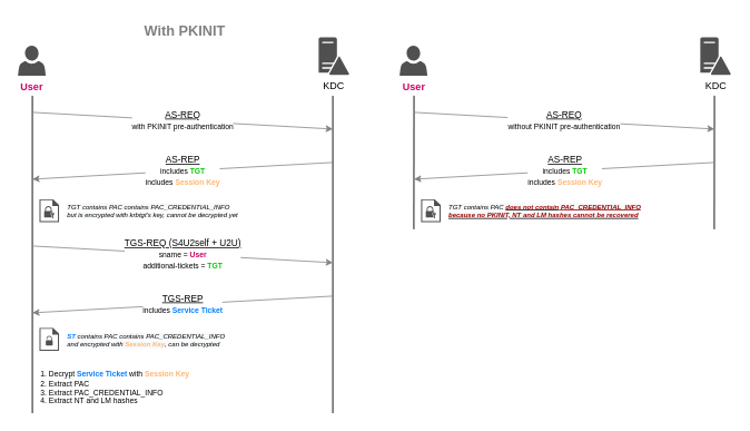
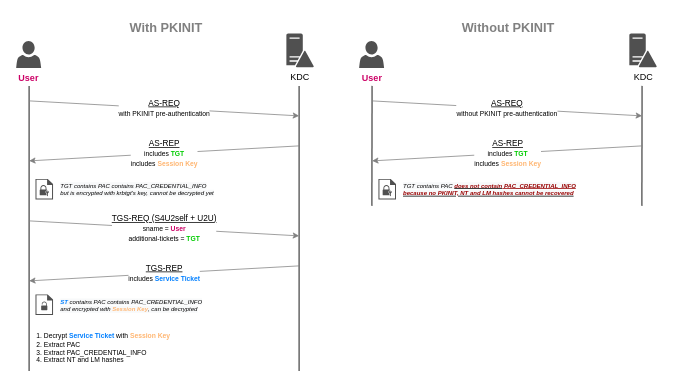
  <mxCell id="0" />
  <mxCell id="1" parent="0" />
  <mxCell id="2" value="&lt;b&gt;&lt;font color=&quot;#cc0066&quot;&gt;User&lt;/font&gt;&lt;/b&gt;" style="pointerEvents=1;shadow=0;dashed=0;html=1;strokeColor=none;fillColor=#505050;labelPosition=center;verticalLabelPosition=bottom;verticalAlign=top;outlineConnect=0;align=center;shape=mxgraph.office.users.user;" parent="1" vertex="1"><mxGeometry x="20.72" y="54" width="33.35" height="36.25" as="geometry" /></mxCell>
  <mxCell id="3" value="KDC" style="pointerEvents=1;shadow=0;dashed=0;html=1;strokeColor=none;fillColor=#505050;labelPosition=center;verticalLabelPosition=bottom;verticalAlign=top;outlineConnect=0;align=center;shape=mxgraph.office.servers.domain_controller;" parent="1" vertex="1"><mxGeometry x="381" y="44" width="36.82" height="45" as="geometry" /></mxCell>
  <mxCell id="4" value="" style="endArrow=none;html=1;strokeWidth=2;fillColor=#f5f5f5;strokeColor=#666666;" parent="1" edge="1"><mxGeometry width="50" height="50" relative="1" as="geometry"><mxPoint x="38" y="494" as="sourcePoint" /><mxPoint x="38" y="114" as="targetPoint" /></mxGeometry></mxCell>
  <mxCell id="5" value="" style="endArrow=none;html=1;strokeWidth=2;fillColor=#f5f5f5;strokeColor=#666666;" parent="1" edge="1"><mxGeometry width="50" height="50" relative="1" as="geometry"><mxPoint x="398" y="494" as="sourcePoint" /><mxPoint x="398" y="114" as="targetPoint" /></mxGeometry></mxCell>
  <mxCell id="6" value="&lt;u&gt;AS-REQ&lt;/u&gt;&lt;br&gt;&lt;font style=&quot;font-size: 9px&quot;&gt;with PKINIT pre-authentication&lt;/font&gt;" style="endArrow=classic;html=1;strokeColor=#808080;" parent="1" edge="1"><mxGeometry width="50" height="50" relative="1" as="geometry"><mxPoint x="38" y="134" as="sourcePoint" /><mxPoint x="398" y="154" as="targetPoint" /></mxGeometry></mxCell>
  <mxCell id="7" value="&lt;u&gt;AS-REP&lt;/u&gt;&lt;br&gt;&lt;font style=&quot;font-size: 9px&quot;&gt;includes &lt;b&gt;&lt;font color=&quot;#00cc00&quot;&gt;TGT&lt;/font&gt;&lt;/b&gt;&lt;br&gt;includes &lt;b&gt;&lt;font color=&quot;#ffb570&quot;&gt;Session Key&lt;/font&gt;&lt;/b&gt;&lt;/font&gt;" style="endArrow=classic;html=1;strokeColor=#808080;" parent="1" edge="1"><mxGeometry width="50" height="50" relative="1" as="geometry"><mxPoint x="398" y="194" as="sourcePoint" /><mxPoint x="38" y="214" as="targetPoint" /></mxGeometry></mxCell>
  <mxCell id="8" value="" style="pointerEvents=1;shadow=0;dashed=0;html=1;strokeColor=none;fillColor=#505050;labelPosition=center;verticalLabelPosition=bottom;verticalAlign=top;outlineConnect=0;align=center;shape=mxgraph.office.concepts.document_blank;" parent="1" vertex="1"><mxGeometry x="46.48" y="238" width="23.41" height="27.5" as="geometry" /></mxCell>
  <mxCell id="9" value="&lt;span style=&quot;color: rgb(0, 0, 0); font-family: helvetica; font-weight: 400; letter-spacing: normal; text-indent: 0px; text-transform: none; word-spacing: 0px; background-color: rgb(248, 249, 250); display: inline; float: none; font-size: 8px;&quot;&gt;&lt;font style=&quot;font-size: 8px&quot;&gt;TGT contains PAC contains&lt;/font&gt;&lt;/span&gt;&lt;span style=&quot;color: rgb(0, 0, 0); font-family: helvetica; letter-spacing: normal; text-indent: 0px; text-transform: none; word-spacing: 0px; background-color: rgb(248, 249, 250); display: inline; float: none; font-size: 8px; font-weight: 400;&quot;&gt;&lt;font style=&quot;font-size: 8px&quot;&gt;&amp;nbsp;PAC_CREDENTIAL_INFO&lt;br style=&quot;font-size: 8px&quot;&gt;but is encrypted with krbtgt's key, cannot be decrypted yet&lt;/font&gt;&lt;br style=&quot;font-size: 8px&quot;&gt;&lt;/span&gt;" style="text;html=1;strokeColor=none;fillColor=none;align=left;verticalAlign=middle;whiteSpace=wrap;rounded=0;fontSize=8;fontStyle=2" parent="1" vertex="1"><mxGeometry x="78" y="244.25" width="208.33" height="15" as="geometry" /></mxCell>
  <mxCell id="10" value="&lt;u&gt;TGS-REQ (S4U2self + U2U)&lt;br&gt;&lt;/u&gt;&lt;font style=&quot;font-size: 9px&quot;&gt;sname = &lt;b&gt;&lt;font color=&quot;#cc0066&quot;&gt;User&lt;/font&gt;&lt;/b&gt;&lt;br&gt;additional-tickets = &lt;b&gt;&lt;font color=&quot;#00cc00&quot;&gt;TGT&lt;/font&gt;&lt;/b&gt;&lt;/font&gt;" style="endArrow=classic;html=1;strokeColor=#808080;" parent="1" edge="1"><mxGeometry width="50" height="50" relative="1" as="geometry"><mxPoint x="38" y="294" as="sourcePoint" /><mxPoint x="398" y="314" as="targetPoint" /></mxGeometry></mxCell>
  <mxCell id="11" value="&lt;u&gt;TGS-REP&lt;/u&gt;&lt;br&gt;&lt;font style=&quot;font-size: 9px&quot;&gt;includes &lt;b&gt;&lt;font color=&quot;#007fff&quot;&gt;Service Ticket&lt;/font&gt;&lt;/b&gt;&lt;/font&gt;" style="endArrow=classic;html=1;strokeColor=#808080;" parent="1" edge="1"><mxGeometry width="50" height="50" relative="1" as="geometry"><mxPoint x="398" y="354" as="sourcePoint" /><mxPoint x="38" y="374" as="targetPoint" /></mxGeometry></mxCell>
  <mxCell id="12" value="&lt;font face=&quot;helvetica&quot; style=&quot;font-size: 9px&quot;&gt;1. Decrypt &lt;font color=&quot;#007fff&quot; style=&quot;font-size: 9px&quot;&gt;&lt;b style=&quot;font-size: 9px&quot;&gt;Service Ticket&lt;/b&gt;&lt;/font&gt; with &lt;b style=&quot;font-size: 9px&quot;&gt;&lt;font color=&quot;#ffb570&quot; style=&quot;font-size: 9px&quot;&gt;Session Key&lt;/font&gt;&lt;/b&gt;&lt;br style=&quot;font-size: 9px&quot;&gt;&lt;/font&gt;&lt;span style=&quot;font-family: &amp;#34;helvetica&amp;#34; ; font-size: 9px&quot;&gt;2. Extract PAC&lt;br style=&quot;font-size: 9px&quot;&gt;&lt;/span&gt;&lt;font face=&quot;helvetica&quot; style=&quot;font-size: 9px&quot;&gt;3. Extract PAC_CREDENTIAL_INFO&lt;br style=&quot;font-size: 9px&quot;&gt;4. Extract NT and LM hashes&lt;br style=&quot;font-size: 9px&quot;&gt;&lt;/font&gt;" style="text;html=1;strokeColor=none;fillColor=none;align=left;verticalAlign=middle;whiteSpace=wrap;rounded=0;fontSize=9;" parent="1" vertex="1"><mxGeometry x="46.48" y="444" width="231.52" height="40" as="geometry" /></mxCell>
  <mxCell id="13" value="" style="pointerEvents=1;shadow=0;dashed=0;html=1;strokeColor=none;fillColor=#505050;labelPosition=center;verticalLabelPosition=bottom;verticalAlign=top;outlineConnect=0;align=center;shape=mxgraph.office.security.lock_with_key_security;fontSize=8;" parent="1" vertex="1"><mxGeometry x="52.1" y="246.25" width="12.16" height="15" as="geometry" /></mxCell>
  <mxCell id="14" value="" style="pointerEvents=1;shadow=0;dashed=0;html=1;strokeColor=none;fillColor=#505050;labelPosition=center;verticalLabelPosition=bottom;verticalAlign=top;outlineConnect=0;align=center;shape=mxgraph.office.concepts.document_blank;" parent="1" vertex="1"><mxGeometry x="46.48" y="392" width="23.41" height="27.5" as="geometry" /></mxCell>
  <mxCell id="15" value="&lt;span style=&quot;font-family: helvetica; letter-spacing: normal; text-indent: 0px; text-transform: none; word-spacing: 0px; background-color: rgb(248, 249, 250); display: inline; float: none; font-size: 8px;&quot;&gt;&lt;font style=&quot;font-size: 8px&quot;&gt;&lt;font color=&quot;#007fff&quot;&gt;&lt;b&gt;ST&lt;/b&gt;&lt;/font&gt; contains PAC contains&lt;/font&gt;&lt;/span&gt;&lt;span style=&quot;font-family: helvetica; letter-spacing: normal; text-indent: 0px; text-transform: none; word-spacing: 0px; background-color: rgb(248, 249, 250); display: inline; float: none; font-size: 8px;&quot;&gt;&lt;font style=&quot;font-size: 8px&quot;&gt;&amp;nbsp;PAC_CREDENTIAL_INFO&lt;br style=&quot;font-size: 8px&quot;&gt;and encrypted with &lt;b&gt;&lt;font color=&quot;#ffb570&quot;&gt;Session Key&lt;/font&gt;&lt;/b&gt;, can be decrypted&lt;/font&gt;&lt;br style=&quot;font-size: 8px&quot;&gt;&lt;/span&gt;" style="text;html=1;strokeColor=none;fillColor=none;align=left;verticalAlign=middle;whiteSpace=wrap;rounded=0;fontSize=8;fontStyle=2" parent="1" vertex="1"><mxGeometry x="78" y="399.88" width="200" height="15" as="geometry" /></mxCell>
  <mxCell id="16" value="" style="pointerEvents=1;shadow=0;dashed=0;html=1;strokeColor=none;fillColor=#505050;labelPosition=center;verticalLabelPosition=bottom;verticalAlign=top;outlineConnect=0;align=center;shape=mxgraph.office.security.lock_unprotected;fontSize=8;" parent="1" vertex="1"><mxGeometry x="54.07" y="401.5" width="8.23" height="11.75" as="geometry" /></mxCell>
  <mxCell id="17" value="&lt;b&gt;&lt;font color=&quot;#cc0066&quot;&gt;User&lt;/font&gt;&lt;/b&gt;" style="pointerEvents=1;shadow=0;dashed=0;html=1;strokeColor=none;fillColor=#505050;labelPosition=center;verticalLabelPosition=bottom;verticalAlign=top;outlineConnect=0;align=center;shape=mxgraph.office.users.user;" parent="1" vertex="1"><mxGeometry x="478" y="54" width="33.35" height="36.25" as="geometry" /></mxCell>
  <mxCell id="18" value="KDC" style="pointerEvents=1;shadow=0;dashed=0;html=1;strokeColor=none;fillColor=#505050;labelPosition=center;verticalLabelPosition=bottom;verticalAlign=top;outlineConnect=0;align=center;shape=mxgraph.office.servers.domain_controller;" parent="1" vertex="1"><mxGeometry x="838.28" y="44" width="36.82" height="45" as="geometry" /></mxCell>
  <mxCell id="19" value="" style="endArrow=none;html=1;strokeWidth=2;fillColor=#f5f5f5;strokeColor=#666666;" parent="1" edge="1"><mxGeometry width="50" height="50" relative="1" as="geometry"><mxPoint x="495" y="274" as="sourcePoint" /><mxPoint x="495.28" y="114" as="targetPoint" /></mxGeometry></mxCell>
  <mxCell id="20" value="" style="endArrow=none;html=1;strokeWidth=2;fillColor=#f5f5f5;strokeColor=#666666;" parent="1" edge="1"><mxGeometry width="50" height="50" relative="1" as="geometry"><mxPoint x="855" y="274" as="sourcePoint" /><mxPoint x="855.28" y="114" as="targetPoint" /></mxGeometry></mxCell>
  <mxCell id="21" value="&lt;u&gt;AS-REQ&lt;/u&gt;&lt;br&gt;&lt;font style=&quot;font-size: 9px&quot;&gt;without PKINIT pre-authentication&lt;/font&gt;" style="endArrow=classic;html=1;strokeColor=#808080;" parent="1" edge="1"><mxGeometry width="50" height="50" relative="1" as="geometry"><mxPoint x="495.28" y="134" as="sourcePoint" /><mxPoint x="855.28" y="154" as="targetPoint" /></mxGeometry></mxCell>
  <mxCell id="22" value="&lt;u&gt;AS-REP&lt;/u&gt;&lt;br&gt;&lt;font style=&quot;font-size: 9px&quot;&gt;includes &lt;b&gt;&lt;font color=&quot;#00cc00&quot;&gt;TGT&lt;/font&gt;&lt;/b&gt;&lt;br&gt;includes &lt;b&gt;&lt;font color=&quot;#ffb570&quot;&gt;Session Key&lt;/font&gt;&lt;/b&gt;&lt;/font&gt;" style="endArrow=classic;html=1;strokeColor=#808080;" parent="1" edge="1"><mxGeometry width="50" height="50" relative="1" as="geometry"><mxPoint x="855.28" y="194" as="sourcePoint" /><mxPoint x="495.28" y="214" as="targetPoint" /></mxGeometry></mxCell>
  <mxCell id="23" value="" style="pointerEvents=1;shadow=0;dashed=0;html=1;strokeColor=none;fillColor=#505050;labelPosition=center;verticalLabelPosition=bottom;verticalAlign=top;outlineConnect=0;align=center;shape=mxgraph.office.concepts.document_blank;" parent="1" vertex="1"><mxGeometry x="503.76" y="238" width="23.41" height="27.5" as="geometry" /></mxCell>
  <mxCell id="24" value="&lt;span style=&quot;font-family: &amp;#34;helvetica&amp;#34; ; letter-spacing: normal ; text-indent: 0px ; text-transform: none ; word-spacing: 0px ; background-color: rgb(248 , 249 , 250) ; display: inline ; float: none ; font-size: 8px&quot;&gt;&lt;font style=&quot;font-size: 8px&quot;&gt;TGT contains PAC &lt;b&gt;&lt;u&gt;&lt;font color=&quot;#990000&quot;&gt;does not contain&lt;/font&gt;&lt;/u&gt;&lt;/b&gt;&lt;/font&gt;&lt;/span&gt;&lt;span style=&quot;font-family: &amp;#34;helvetica&amp;#34; ; letter-spacing: normal ; text-indent: 0px ; text-transform: none ; word-spacing: 0px ; background-color: rgb(248 , 249 , 250) ; display: inline ; float: none ; font-size: 8px&quot;&gt;&lt;font style=&quot;font-size: 8px&quot; color=&quot;#990000&quot;&gt;&lt;b&gt;&lt;u&gt;&amp;nbsp;PAC_CREDENTIAL_INFO&lt;br&gt;&lt;/u&gt;&lt;/b&gt;&lt;/font&gt;&lt;b&gt;&lt;u&gt;&lt;font color=&quot;#990000&quot;&gt;because no PKINIT, NT and LM hashes cannot be recovered&lt;/font&gt;&lt;/u&gt;&lt;/b&gt;&lt;br style=&quot;font-size: 8px&quot;&gt;&lt;/span&gt;" style="text;html=1;strokeColor=none;fillColor=none;align=left;verticalAlign=middle;whiteSpace=wrap;rounded=0;fontSize=8;fontStyle=2" parent="1" vertex="1"><mxGeometry x="535.28" y="244.25" width="262.72" height="15" as="geometry" /></mxCell>
  <mxCell id="25" value="" style="pointerEvents=1;shadow=0;dashed=0;html=1;strokeColor=none;fillColor=#505050;labelPosition=center;verticalLabelPosition=bottom;verticalAlign=top;outlineConnect=0;align=center;shape=mxgraph.office.security.lock_with_key_security;fontSize=8;" parent="1" vertex="1"><mxGeometry x="509.38" y="246.25" width="12.16" height="15" as="geometry" /></mxCell>
  <mxCell id="26" value="With PKINIT" style="text;html=1;strokeColor=none;fillColor=none;align=center;verticalAlign=middle;whiteSpace=wrap;rounded=0;fontSize=17;fontColor=#808080;fontStyle=1" parent="1" vertex="1"><mxGeometry x="156.33" y="20" width="130" height="34" as="geometry" /></mxCell>
+ <mxCell id="27" value="Without PKINIT" style="text;html=1;strokeColor=none;fillColor=none;align=center;verticalAlign=middle;whiteSpace=wrap;rounded=0;fontSize=17;fontColor=#808080;fontStyle=1" parent="1" vertex="1"><mxGeometry x="612" y="20" width="130" height="34" as="geometry" /></mxCell>
